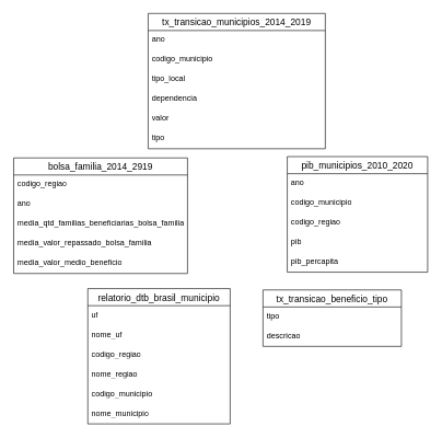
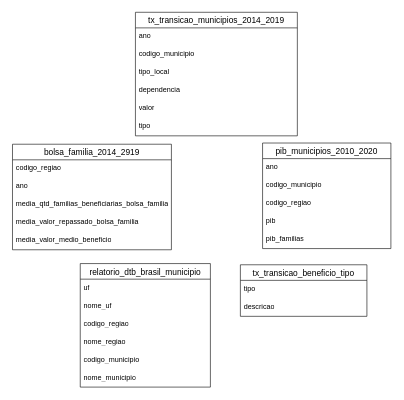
  <mxCell id="0" />
  <mxCell id="1" parent="0" />
  <mxCell id="2" value="bolsa_familia_2014_2919" style="swimlane;fontStyle=0;childLayout=stackLayout;horizontal=1;startSize=26;horizontalStack=0;resizeParent=1;resizeParentMax=0;resizeLast=0;collapsible=1;marginBottom=0;align=center;fontSize=14;" parent="1" vertex="1"><mxGeometry x="20" y="240" width="265" height="176" as="geometry" /></mxCell>
  <mxCell id="3" value="codigo_regiao" style="text;strokeColor=none;fillColor=none;spacingLeft=4;spacingRight=4;overflow=hidden;rotatable=0;points=[[0,0.5],[1,0.5]];portConstraint=eastwest;fontSize=12;whiteSpace=wrap;html=1;" parent="2" vertex="1"><mxGeometry y="26" width="265" height="30" as="geometry" /></mxCell>
  <mxCell id="4" value="ano" style="text;strokeColor=none;fillColor=none;spacingLeft=4;spacingRight=4;overflow=hidden;rotatable=0;points=[[0,0.5],[1,0.5]];portConstraint=eastwest;fontSize=12;whiteSpace=wrap;html=1;" parent="2" vertex="1"><mxGeometry y="56" width="265" height="30" as="geometry" /></mxCell>
  <mxCell id="5" value="media_qtd_familias_beneficiarias_bolsa_familia" style="text;strokeColor=none;fillColor=none;spacingLeft=4;spacingRight=4;overflow=hidden;rotatable=0;points=[[0,0.5],[1,0.5]];portConstraint=eastwest;fontSize=12;whiteSpace=wrap;html=1;" parent="2" vertex="1"><mxGeometry y="86" width="265" height="30" as="geometry" /></mxCell>
  <mxCell id="6" value="media_valor_repassado_bolsa_familia" style="text;strokeColor=none;fillColor=none;spacingLeft=4;spacingRight=4;overflow=hidden;rotatable=0;points=[[0,0.5],[1,0.5]];portConstraint=eastwest;fontSize=12;whiteSpace=wrap;html=1;" parent="2" vertex="1"><mxGeometry y="116" width="265" height="30" as="geometry" /></mxCell>
  <mxCell id="7" value="media_valor_medio_beneficio" style="text;strokeColor=none;fillColor=none;spacingLeft=4;spacingRight=4;overflow=hidden;rotatable=0;points=[[0,0.5],[1,0.5]];portConstraint=eastwest;fontSize=12;whiteSpace=wrap;html=1;" parent="2" vertex="1"><mxGeometry y="146" width="265" height="30" as="geometry" /></mxCell>
  <mxCell id="8" value="pib_municipios_2010_2020" style="swimlane;fontStyle=0;childLayout=stackLayout;horizontal=1;startSize=26;horizontalStack=0;resizeParent=1;resizeParentMax=0;resizeLast=0;collapsible=1;marginBottom=0;align=center;fontSize=14;" parent="1" vertex="1"><mxGeometry x="437" y="238" width="214" height="176" as="geometry" /></mxCell>
  <mxCell id="9" value="ano" style="text;strokeColor=none;fillColor=none;spacingLeft=4;spacingRight=4;overflow=hidden;rotatable=0;points=[[0,0.5],[1,0.5]];portConstraint=eastwest;fontSize=12;whiteSpace=wrap;html=1;" parent="8" vertex="1"><mxGeometry y="26" width="214" height="30" as="geometry" /></mxCell>
  <mxCell id="10" value="codigo_municipio" style="text;strokeColor=none;fillColor=none;spacingLeft=4;spacingRight=4;overflow=hidden;rotatable=0;points=[[0,0.5],[1,0.5]];portConstraint=eastwest;fontSize=12;whiteSpace=wrap;html=1;" parent="8" vertex="1"><mxGeometry y="56" width="214" height="30" as="geometry" /></mxCell>
  <mxCell id="11" value="codigo_regiao" style="text;strokeColor=none;fillColor=none;spacingLeft=4;spacingRight=4;overflow=hidden;rotatable=0;points=[[0,0.5],[1,0.5]];portConstraint=eastwest;fontSize=12;whiteSpace=wrap;html=1;" parent="8" vertex="1"><mxGeometry y="86" width="214" height="30" as="geometry" /></mxCell>
  <mxCell id="12" value="pib" style="text;strokeColor=none;fillColor=none;spacingLeft=4;spacingRight=4;overflow=hidden;rotatable=0;points=[[0,0.5],[1,0.5]];portConstraint=eastwest;fontSize=12;whiteSpace=wrap;html=1;" parent="8" vertex="1"><mxGeometry y="116" width="214" height="30" as="geometry" /></mxCell>
- <mxCell id="13" value="pib_percapita" style="text;strokeColor=none;fillColor=none;spacingLeft=4;spacingRight=4;overflow=hidden;rotatable=0;points=[[0,0.5],[1,0.5]];portConstraint=eastwest;fontSize=12;whiteSpace=wrap;html=1;" parent="8" vertex="1"><mxGeometry y="146" width="214" height="30" as="geometry" /></mxCell>
+ <mxCell id="13" value="pib_familias" style="text;strokeColor=none;fillColor=none;spacingLeft=4;spacingRight=4;overflow=hidden;rotatable=0;points=[[0,0.5],[1,0.5]];portConstraint=eastwest;fontSize=12;whiteSpace=wrap;html=1;" parent="8" vertex="1"><mxGeometry y="146" width="214" height="30" as="geometry" /></mxCell>
  <mxCell id="14" value="relatorio_dtb_brasil_municipio" style="swimlane;fontStyle=0;childLayout=stackLayout;horizontal=1;startSize=26;horizontalStack=0;resizeParent=1;resizeParentMax=0;resizeLast=0;collapsible=1;marginBottom=0;align=center;fontSize=14;" parent="1" vertex="1"><mxGeometry x="133" y="439" width="217" height="206" as="geometry" /></mxCell>
  <mxCell id="15" value="uf" style="text;strokeColor=none;fillColor=none;spacingLeft=4;spacingRight=4;overflow=hidden;rotatable=0;points=[[0,0.5],[1,0.5]];portConstraint=eastwest;fontSize=12;whiteSpace=wrap;html=1;" parent="14" vertex="1"><mxGeometry y="26" width="217" height="30" as="geometry" /></mxCell>
  <mxCell id="16" value="nome_uf" style="text;strokeColor=none;fillColor=none;spacingLeft=4;spacingRight=4;overflow=hidden;rotatable=0;points=[[0,0.5],[1,0.5]];portConstraint=eastwest;fontSize=12;whiteSpace=wrap;html=1;" parent="14" vertex="1"><mxGeometry y="56" width="217" height="30" as="geometry" /></mxCell>
  <mxCell id="17" value="codigo_regiao" style="text;strokeColor=none;fillColor=none;spacingLeft=4;spacingRight=4;overflow=hidden;rotatable=0;points=[[0,0.5],[1,0.5]];portConstraint=eastwest;fontSize=12;whiteSpace=wrap;html=1;" parent="14" vertex="1"><mxGeometry y="86" width="217" height="30" as="geometry" /></mxCell>
  <mxCell id="18" value="nome_regiao" style="text;strokeColor=none;fillColor=none;spacingLeft=4;spacingRight=4;overflow=hidden;rotatable=0;points=[[0,0.5],[1,0.5]];portConstraint=eastwest;fontSize=12;whiteSpace=wrap;html=1;" parent="14" vertex="1"><mxGeometry y="116" width="217" height="30" as="geometry" /></mxCell>
  <mxCell id="19" value="codigo_municipio" style="text;strokeColor=none;fillColor=none;spacingLeft=4;spacingRight=4;overflow=hidden;rotatable=0;points=[[0,0.5],[1,0.5]];portConstraint=eastwest;fontSize=12;whiteSpace=wrap;html=1;" parent="14" vertex="1"><mxGeometry y="146" width="217" height="30" as="geometry" /></mxCell>
  <mxCell id="20" value="nome_municipio" style="text;strokeColor=none;fillColor=none;spacingLeft=4;spacingRight=4;overflow=hidden;rotatable=0;points=[[0,0.5],[1,0.5]];portConstraint=eastwest;fontSize=12;whiteSpace=wrap;html=1;" parent="14" vertex="1"><mxGeometry y="176" width="217" height="30" as="geometry" /></mxCell>
  <mxCell id="21" value="tx_transicao_municipios_2014_2019" style="swimlane;fontStyle=0;childLayout=stackLayout;horizontal=1;startSize=26;horizontalStack=0;resizeParent=1;resizeParentMax=0;resizeLast=0;collapsible=1;marginBottom=0;align=center;fontSize=14;" parent="1" vertex="1"><mxGeometry x="225" y="20" width="270" height="206" as="geometry" /></mxCell>
  <mxCell id="22" value="ano" style="text;strokeColor=none;fillColor=none;spacingLeft=4;spacingRight=4;overflow=hidden;rotatable=0;points=[[0,0.5],[1,0.5]];portConstraint=eastwest;fontSize=12;whiteSpace=wrap;html=1;" parent="21" vertex="1"><mxGeometry y="26" width="270" height="30" as="geometry" /></mxCell>
  <mxCell id="23" value="codigo_municipio" style="text;strokeColor=none;fillColor=none;spacingLeft=4;spacingRight=4;overflow=hidden;rotatable=0;points=[[0,0.5],[1,0.5]];portConstraint=eastwest;fontSize=12;whiteSpace=wrap;html=1;" parent="21" vertex="1"><mxGeometry y="56" width="270" height="30" as="geometry" /></mxCell>
  <mxCell id="24" value="tipo_local" style="text;strokeColor=none;fillColor=none;spacingLeft=4;spacingRight=4;overflow=hidden;rotatable=0;points=[[0,0.5],[1,0.5]];portConstraint=eastwest;fontSize=12;whiteSpace=wrap;html=1;" parent="21" vertex="1"><mxGeometry y="86" width="270" height="30" as="geometry" /></mxCell>
  <mxCell id="25" value="dependencia" style="text;strokeColor=none;fillColor=none;spacingLeft=4;spacingRight=4;overflow=hidden;rotatable=0;points=[[0,0.5],[1,0.5]];portConstraint=eastwest;fontSize=12;whiteSpace=wrap;html=1;" parent="21" vertex="1"><mxGeometry y="116" width="270" height="30" as="geometry" /></mxCell>
  <mxCell id="26" value="valor" style="text;strokeColor=none;fillColor=none;spacingLeft=4;spacingRight=4;overflow=hidden;rotatable=0;points=[[0,0.5],[1,0.5]];portConstraint=eastwest;fontSize=12;whiteSpace=wrap;html=1;" parent="21" vertex="1"><mxGeometry y="146" width="270" height="30" as="geometry" /></mxCell>
  <mxCell id="27" value="tipo" style="text;strokeColor=none;fillColor=none;spacingLeft=4;spacingRight=4;overflow=hidden;rotatable=0;points=[[0,0.5],[1,0.5]];portConstraint=eastwest;fontSize=12;whiteSpace=wrap;html=1;" parent="21" vertex="1"><mxGeometry y="176" width="270" height="30" as="geometry" /></mxCell>
  <mxCell id="28" value="tx_transicao_beneficio_tipo" style="swimlane;fontStyle=0;childLayout=stackLayout;horizontal=1;startSize=26;horizontalStack=0;resizeParent=1;resizeParentMax=0;resizeLast=0;collapsible=1;marginBottom=0;align=center;fontSize=14;" parent="1" vertex="1"><mxGeometry x="400" y="441" width="211" height="86" as="geometry" /></mxCell>
  <mxCell id="29" value="tipo" style="text;strokeColor=none;fillColor=none;spacingLeft=4;spacingRight=4;overflow=hidden;rotatable=0;points=[[0,0.5],[1,0.5]];portConstraint=eastwest;fontSize=12;whiteSpace=wrap;html=1;" parent="28" vertex="1"><mxGeometry y="26" width="211" height="30" as="geometry" /></mxCell>
  <mxCell id="30" value="descricao" style="text;strokeColor=none;fillColor=none;spacingLeft=4;spacingRight=4;overflow=hidden;rotatable=0;points=[[0,0.5],[1,0.5]];portConstraint=eastwest;fontSize=12;whiteSpace=wrap;html=1;" parent="28" vertex="1"><mxGeometry y="56" width="211" height="30" as="geometry" /></mxCell>
